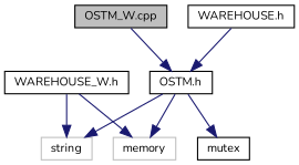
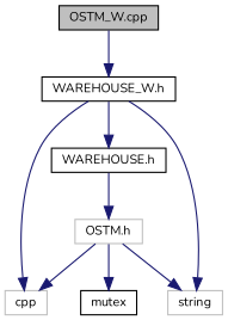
  digraph {
    fontname=Nunito
    node [color=black fillcolor=white fontname=Nunito fontsize=10 shape=record style=filled]
    edge [color=midnightblue fontname=Nunito fontsize=10 labelfontname=Helvetica labelfontsize=10 style=solid]
    n1 [fillcolor=grey75 fontcolor=black height=0.2 label="OSTM_W.cpp" width=0.4]
    n2 [height=0.2 label="WAREHOUSE_W.h" width=0.4]
    n3 [height=0.2 label="WAREHOUSE.h" width=0.4]
-   n4 [color=grey75 height=0.2 label=memory width=0.4]
+   n4 [color=grey75 height=0.2 label=cpp width=0.4]
    n5 [color=grey75 height=0.2 label=string width=0.4]
-   n6 [height=0.2 label="OSTM.h" width=0.4]
+   n6 [color=grey75 height=0.2 label="OSTM.h" width=0.4]
    n7 [height=0.2 label=mutex width=0.4]
-   n1 -> n6
+   n1 -> n2
+   n2 -> n3
    n2 -> n4
    n2 -> n5
    n3 -> n6
    n6 -> n4
    n6 -> n5
    n6 -> n7
  }
